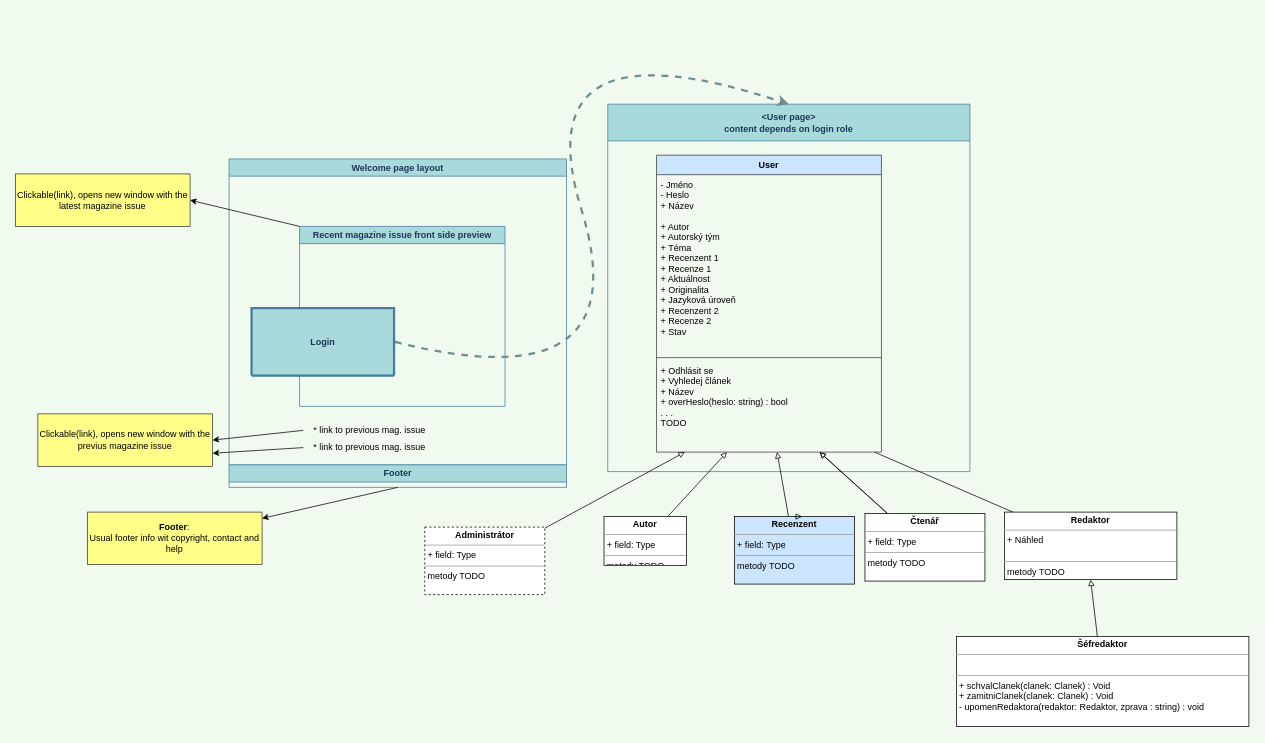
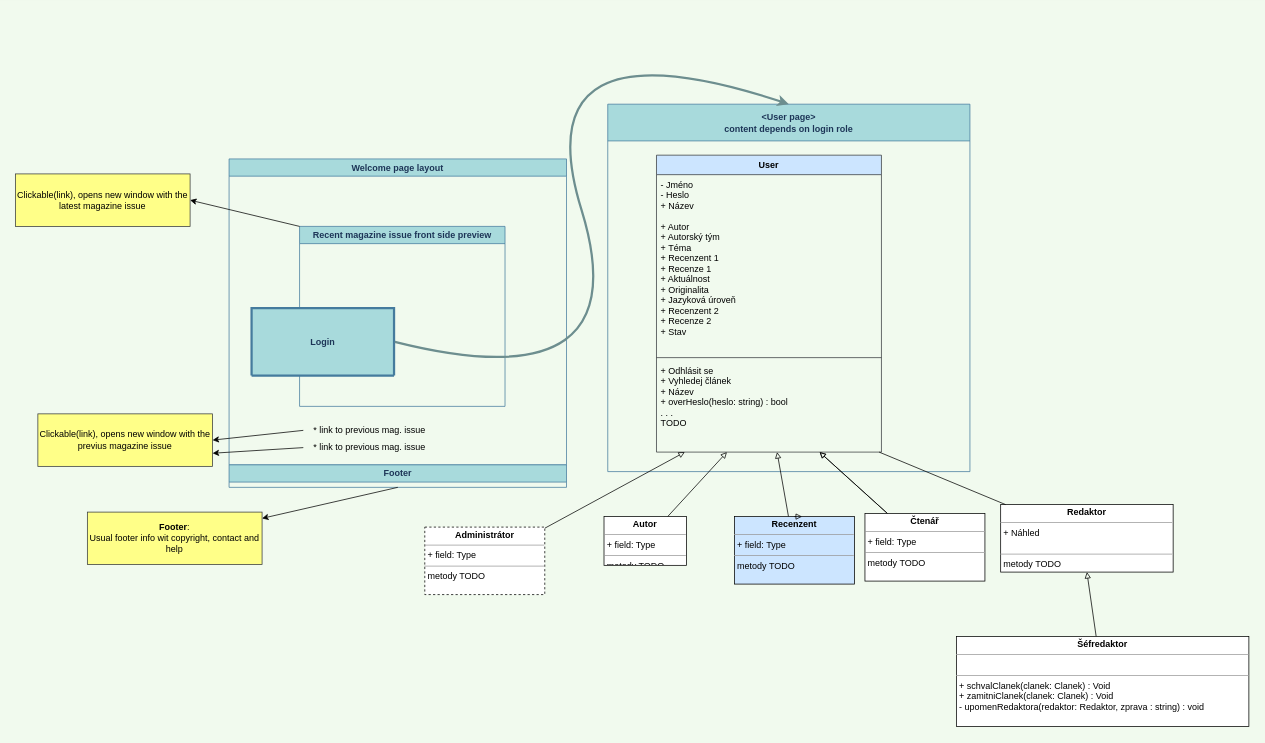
  <mxCell id="0" />
  <mxCell id="1" parent="0" />
  <mxCell id="2" value="Clickable(link), opens new window with the latest magazine issue" style="html=1;whiteSpace=wrap;container=1;recursiveResize=0;collapsible=0;fillColor=#ffff88;strokeColor=#36393d;" vertex="1" parent="1"><mxGeometry x="20" y="231" width="233" height="70" as="geometry" /></mxCell>
  <mxCell id="3" value="Welcome page layout" style="swimlane;whiteSpace=wrap;html=1;fillColor=#A8DADC;strokeColor=#457B9D;fontColor=#1D3557;" vertex="1" parent="1"><mxGeometry x="305" y="211" width="450" height="408" as="geometry" /></mxCell>
  <mxCell id="4" value="Recent magazine issue front side preview" style="swimlane;whiteSpace=wrap;html=1;fillColor=#A8DADC;strokeColor=#457B9D;fontColor=#1D3557;" vertex="1" parent="3"><mxGeometry x="94" y="90" width="274" height="240" as="geometry" /></mxCell>
  <mxCell id="5" value="Login" style="swimlane;whiteSpace=wrap;html=1;strokeColor=#457B9D;fontColor=#1D3557;fillColor=#A8DADC;fillStyle=auto;glass=0;shadow=0;rounded=0;perimeterSpacing=1;fillOpacity=100;startSize=90;strokeWidth=3;" vertex="1" parent="4"><mxGeometry x="-64" y="109" width="190" height="90" as="geometry" /></mxCell>
  <mxCell id="6" value="* link to previous mag. issue" style="text;html=1;strokeColor=none;fillColor=none;align=center;verticalAlign=middle;whiteSpace=wrap;rounded=0;" vertex="1" parent="3"><mxGeometry x="99" y="347" width="177" height="30" as="geometry" /></mxCell>
  <mxCell id="7" value="* link to previous mag. issue" style="text;html=1;strokeColor=none;fillColor=none;align=center;verticalAlign=middle;whiteSpace=wrap;rounded=0;" vertex="1" parent="3"><mxGeometry x="99" y="370" width="177" height="30" as="geometry" /></mxCell>
  <mxCell id="8" value="Footer" style="swimlane;whiteSpace=wrap;html=1;rounded=0;shadow=0;glass=0;fillStyle=auto;strokeColor=#457B9D;fontColor=#1D3557;fillColor=#A8DADC;" vertex="1" parent="1"><mxGeometry x="305" y="619" width="450" height="30" as="geometry" /></mxCell>
  <mxCell id="9" value="" style="endArrow=classic;html=1;rounded=0;exitX=0;exitY=0;exitDx=0;exitDy=0;entryX=1;entryY=0.5;entryDx=0;entryDy=0;" edge="1" parent="1" source="4" target="2"><mxGeometry width="50" height="50" relative="1" as="geometry"><mxPoint x="524" y="473" as="sourcePoint" /><mxPoint x="250" y="151" as="targetPoint" /></mxGeometry></mxCell>
  <mxCell id="10" value="Clickable(link), opens new window with the previus magazine issue" style="html=1;whiteSpace=wrap;container=1;recursiveResize=0;collapsible=0;fillColor=#ffff88;strokeColor=#36393d;" vertex="1" parent="1"><mxGeometry x="50" y="551" width="233" height="70" as="geometry" /></mxCell>
  <mxCell id="11" value="" style="endArrow=classic;html=1;rounded=0;exitX=0;exitY=0.5;exitDx=0;exitDy=0;entryX=1;entryY=0.5;entryDx=0;entryDy=0;" edge="1" parent="1" source="6" target="10"><mxGeometry width="50" height="50" relative="1" as="geometry"><mxPoint x="524" y="458" as="sourcePoint" /><mxPoint x="574" y="408" as="targetPoint" /></mxGeometry></mxCell>
  <mxCell id="12" value="" style="endArrow=classic;html=1;rounded=0;exitX=0;exitY=0.5;exitDx=0;exitDy=0;entryX=1;entryY=0.75;entryDx=0;entryDy=0;" edge="1" parent="1" source="7" target="10"><mxGeometry width="50" height="50" relative="1" as="geometry"><mxPoint x="453" y="622" as="sourcePoint" /><mxPoint x="332" y="635" as="targetPoint" /></mxGeometry></mxCell>
  <mxCell id="13" value="&lt;b&gt;Footer&lt;/b&gt;:&lt;br&gt;Usual footer info wit copyright, contact and help" style="html=1;whiteSpace=wrap;container=1;recursiveResize=0;collapsible=0;fillColor=#ffff88;strokeColor=#36393d;" vertex="1" parent="1"><mxGeometry x="116" y="682" width="233" height="70" as="geometry" /></mxCell>
  <mxCell id="14" value="" style="endArrow=classic;html=1;rounded=0;exitX=0.5;exitY=1;exitDx=0;exitDy=0;" edge="1" parent="1" source="8" target="13"><mxGeometry width="50" height="50" relative="1" as="geometry"><mxPoint x="524" y="458" as="sourcePoint" /><mxPoint x="574" y="408" as="targetPoint" /></mxGeometry></mxCell>
  <mxCell id="15" value="&amp;lt;User page&amp;gt;&lt;br&gt;content depends on login role" style="swimlane;whiteSpace=wrap;html=1;fillColor=#A8DADC;strokeColor=#457B9D;fontColor=#1D3557;startSize=49;" vertex="1" parent="1"><mxGeometry x="810" y="138" width="483" height="490" as="geometry" /></mxCell>
  <mxCell id="16" value="User" style="swimlane;fontStyle=1;align=center;verticalAlign=top;childLayout=stackLayout;horizontal=1;startSize=26;horizontalStack=0;resizeParent=1;resizeParentMax=0;resizeLast=0;collapsible=1;marginBottom=0;swimlaneLine=1;fillColor=#cce5ff;strokeColor=#36393d;" vertex="1" parent="15"><mxGeometry x="65" y="68" width="300" height="396" as="geometry" /></mxCell>
  <mxCell id="17" value="- Jméno&#10;- Heslo&#10;+ Název&#10;&#10;+ Autor&#10;+ Autorský tým&#10;+ Téma&#10;+ Recenzent 1&#10;+ Recenze 1&#10;+ Aktuálnost&#10;+ Originalita&#10;+ Jazyková úroveň&#10;+ Recenzent 2&#10;+ Recenze 2&#10;+ Stav&#10;&#10;&#10;&#10;" style="text;strokeColor=none;fillColor=none;align=left;verticalAlign=top;spacingLeft=4;spacingRight=4;overflow=hidden;rotatable=0;points=[[0,0.5],[1,0.5]];portConstraint=eastwest;" vertex="1" parent="16"><mxGeometry y="26" width="300" height="240" as="geometry" /></mxCell>
  <mxCell id="18" value="" style="line;strokeWidth=1;fillColor=none;align=left;verticalAlign=middle;spacingTop=-1;spacingLeft=3;spacingRight=3;rotatable=0;labelPosition=right;points=[];portConstraint=eastwest;strokeColor=inherit;" vertex="1" parent="16"><mxGeometry y="266" width="300" height="8" as="geometry" /></mxCell>
  <mxCell id="19" value="+ Odhlásit se&#10;+ Vyhledej článek&#10;+ Název &#10;+ overHeslo(heslo: string) : bool&#10;. . .&#10;TODO" style="text;strokeColor=none;fillColor=none;align=left;verticalAlign=top;spacingLeft=4;spacingRight=4;overflow=hidden;rotatable=0;points=[[0,0.5],[1,0.5]];portConstraint=eastwest;" vertex="1" parent="16"><mxGeometry y="274" width="300" height="122" as="geometry" /></mxCell>
- <mxCell id="20" value="" style="curved=1;endArrow=classic;html=1;rounded=0;entryX=0.5;entryY=0;entryDx=0;entryDy=0;exitX=1;exitY=0.5;exitDx=0;exitDy=0;strokeWidth=3;strokeColor=#6D8E8F;dashed=1;" edge="1" parent="1" source="5" target="15"><mxGeometry width="50" height="50" relative="1" as="geometry"><mxPoint x="815" y="452" as="sourcePoint" /><mxPoint x="865" y="402" as="targetPoint" /><Array as="points"><mxPoint x="855" y="538" /><mxPoint x="695" y="20" /></Array></mxGeometry></mxCell>
+ <mxCell id="20" value="" style="curved=1;endArrow=classic;html=1;rounded=0;entryX=0.5;entryY=0;entryDx=0;entryDy=0;exitX=1;exitY=0.5;exitDx=0;exitDy=0;strokeWidth=3;strokeColor=#6D8E8F;" edge="1" parent="1" source="5" target="15"><mxGeometry width="50" height="50" relative="1" as="geometry"><mxPoint x="815" y="452" as="sourcePoint" /><mxPoint x="865" y="402" as="targetPoint" /><Array as="points"><mxPoint x="855" y="538" /><mxPoint x="695" y="20" /></Array></mxGeometry></mxCell>
  <mxCell id="21" style="edgeStyle=none;rounded=0;jumpSize=6;orthogonalLoop=1;jettySize=auto;html=1;shadow=0;strokeWidth=1;startArrow=none;startFill=0;endArrow=block;endFill=0;endSize=6;" edge="1" parent="1" source="33" target="19"><mxGeometry relative="1" as="geometry" /></mxCell>
- <mxCell id="22" value="&lt;p style=&quot;margin:0px;margin-top:4px;text-align:center;&quot;&gt;&lt;b&gt;Redaktor&lt;/b&gt;&lt;/p&gt;&lt;hr size=&quot;1&quot;&gt;&lt;p style=&quot;margin:0px;margin-left:4px;&quot;&gt;+ Náhled&lt;br&gt;&lt;/p&gt;&lt;p style=&quot;margin:0px;margin-left:4px;&quot;&gt;&lt;br&gt;&lt;/p&gt;&lt;hr size=&quot;1&quot;&gt;&lt;p style=&quot;margin:0px;margin-left:4px;&quot;&gt;metody TODO&lt;/p&gt;" style="verticalAlign=top;align=left;overflow=fill;fontSize=12;fontFamily=Helvetica;html=1;" vertex="1" parent="1"><mxGeometry x="1339" y="682" width="230" height="90" as="geometry" /></mxCell>
+ <mxCell id="22" value="&lt;p style=&quot;margin:0px;margin-top:4px;text-align:center;&quot;&gt;&lt;b&gt;Redaktor&lt;/b&gt;&lt;/p&gt;&lt;hr size=&quot;1&quot;&gt;&lt;p style=&quot;margin:0px;margin-left:4px;&quot;&gt;+ Náhled&lt;br&gt;&lt;/p&gt;&lt;p style=&quot;margin:0px;margin-left:4px;&quot;&gt;&lt;br&gt;&lt;/p&gt;&lt;hr size=&quot;1&quot;&gt;&lt;p style=&quot;margin:0px;margin-left:4px;&quot;&gt;metody TODO&lt;/p&gt;" style="verticalAlign=top;align=left;overflow=fill;fontSize=12;fontFamily=Helvetica;html=1;" vertex="1" parent="1"><mxGeometry x="1334" y="672" width="230" height="90" as="geometry" /></mxCell>
  <mxCell id="23" style="edgeStyle=none;rounded=0;jumpSize=6;orthogonalLoop=1;jettySize=auto;html=1;shadow=0;strokeWidth=1;startArrow=none;startFill=0;endArrow=block;endFill=0;endSize=6;entryX=0.5;entryY=1;entryDx=0;entryDy=0;" edge="1" parent="1" source="24" target="22"><mxGeometry relative="1" as="geometry"><mxPoint x="1181" y="1073" as="targetPoint" /></mxGeometry></mxCell>
  <mxCell id="24" value="&lt;p style=&quot;margin:0px;margin-top:4px;text-align:center;&quot;&gt;&lt;b&gt;Šéfredaktor&lt;/b&gt;&lt;/p&gt;&lt;hr size=&quot;1&quot;&gt;&lt;p style=&quot;margin:0px;margin-left:4px;&quot;&gt;&lt;br&gt;&lt;/p&gt;&lt;hr size=&quot;1&quot;&gt;&lt;p style=&quot;margin:0px;margin-left:4px;&quot;&gt;+ schvalClanek(clanek: Clanek) : Void&lt;br&gt;&lt;/p&gt;&lt;p style=&quot;margin:0px;margin-left:4px;&quot;&gt;+ zamitniClanek(clanek: Clanek) : Void&lt;br&gt;&lt;/p&gt;&lt;p style=&quot;margin:0px;margin-left:4px;&quot;&gt;- upomenRedaktora(redaktor: Redaktor, zprava : string) : void&lt;/p&gt;" style="verticalAlign=top;align=left;overflow=fill;fontSize=12;fontFamily=Helvetica;html=1;" vertex="1" parent="1"><mxGeometry x="1275" y="848" width="390" height="120" as="geometry" /></mxCell>
  <mxCell id="25" style="edgeStyle=none;rounded=0;jumpSize=6;orthogonalLoop=1;jettySize=auto;html=1;shadow=0;strokeWidth=1;startArrow=none;startFill=0;endArrow=block;endFill=0;endSize=6;" edge="1" parent="1" source="33" target="19"><mxGeometry relative="1" as="geometry" /></mxCell>
  <mxCell id="26" style="edgeStyle=none;rounded=0;jumpSize=6;orthogonalLoop=1;jettySize=auto;html=1;shadow=0;strokeWidth=1;startArrow=none;startFill=0;endArrow=block;endFill=0;endSize=6;" edge="1" parent="1" source="27" target="19"><mxGeometry relative="1" as="geometry" /></mxCell>
  <mxCell id="27" value="&lt;p style=&quot;margin:0px;margin-top:4px;text-align:center;&quot;&gt;&lt;b&gt;Recenzent&lt;/b&gt;&lt;/p&gt;&lt;hr size=&quot;1&quot;&gt;&lt;p style=&quot;margin:0px;margin-left:4px;&quot;&gt;+ field: Type&lt;/p&gt;&lt;hr size=&quot;1&quot;&gt;&lt;p style=&quot;margin:0px;margin-left:4px;&quot;&gt;metody TODO&lt;br&gt;&lt;/p&gt;" style="verticalAlign=top;align=left;overflow=fill;fontSize=12;fontFamily=Helvetica;html=1;fillColor=#cce5ff;" vertex="1" parent="1"><mxGeometry x="979" y="688" width="160" height="90" as="geometry" /></mxCell>
  <mxCell id="28" style="edgeStyle=none;rounded=0;jumpSize=6;orthogonalLoop=1;jettySize=auto;html=1;shadow=0;strokeWidth=1;startArrow=none;startFill=0;endArrow=block;endFill=0;endSize=6;" edge="1" parent="1" source="29" target="19"><mxGeometry relative="1" as="geometry" /></mxCell>
  <mxCell id="29" value="&lt;p style=&quot;margin:0px;margin-top:4px;text-align:center;&quot;&gt;&lt;b&gt;Autor&lt;/b&gt;&lt;/p&gt;&lt;hr size=&quot;1&quot;&gt;&lt;p style=&quot;margin:0px;margin-left:4px;&quot;&gt;+ field: Type&lt;/p&gt;&lt;hr size=&quot;1&quot;&gt;&lt;p style=&quot;margin:0px;margin-left:4px;&quot;&gt;metody TODO&lt;br&gt;&lt;/p&gt;" style="verticalAlign=top;align=left;overflow=fill;fontSize=12;fontFamily=Helvetica;html=1;" vertex="1" parent="1"><mxGeometry x="805" y="688" width="110" height="65" as="geometry" /></mxCell>
  <mxCell id="30" style="rounded=0;jumpSize=6;orthogonalLoop=1;jettySize=auto;html=1;shadow=0;strokeWidth=1;startArrow=none;startFill=0;endArrow=block;endFill=0;endSize=6;" edge="1" parent="1" source="31" target="19"><mxGeometry relative="1" as="geometry" /></mxCell>
  <mxCell id="31" value="&lt;p style=&quot;margin:0px;margin-top:4px;text-align:center;&quot;&gt;&lt;b&gt;Administrátor&lt;/b&gt;&lt;/p&gt;&lt;hr size=&quot;1&quot;&gt;&lt;p style=&quot;margin:0px;margin-left:4px;&quot;&gt;+ field: Type&lt;/p&gt;&lt;hr size=&quot;1&quot;&gt;&lt;p style=&quot;margin:0px;margin-left:4px;&quot;&gt;metody TODO&lt;br&gt;&lt;/p&gt;" style="verticalAlign=top;align=left;overflow=fill;fontSize=12;fontFamily=Helvetica;html=1;dashed=1;" vertex="1" parent="1"><mxGeometry x="566" y="702" width="160" height="90" as="geometry" /></mxCell>
  <mxCell id="32" style="edgeStyle=none;rounded=0;jumpSize=6;orthogonalLoop=1;jettySize=auto;html=1;exitX=0.5;exitY=0;exitDx=0;exitDy=0;entryX=0.563;entryY=0;entryDx=0;entryDy=0;entryPerimeter=0;shadow=0;strokeWidth=1;startArrow=none;startFill=0;endArrow=block;endFill=0;endSize=6;" edge="1" parent="1" source="27" target="27"><mxGeometry relative="1" as="geometry" /></mxCell>
  <mxCell id="33" value="&lt;p style=&quot;margin:0px;margin-top:4px;text-align:center;&quot;&gt;&lt;b&gt;Čtenář&lt;/b&gt;&lt;/p&gt;&lt;hr size=&quot;1&quot;&gt;&lt;p style=&quot;margin:0px;margin-left:4px;&quot;&gt;+ field: Type&lt;/p&gt;&lt;hr size=&quot;1&quot;&gt;&lt;p style=&quot;margin:0px;margin-left:4px;&quot;&gt;metody TODO&lt;br&gt;&lt;/p&gt;" style="verticalAlign=top;align=left;overflow=fill;fontSize=12;fontFamily=Helvetica;html=1;" vertex="1" parent="1"><mxGeometry x="1153" y="684" width="160" height="90" as="geometry" /></mxCell>
  <mxCell id="34" value="" style="edgeStyle=none;rounded=0;jumpSize=6;orthogonalLoop=1;jettySize=auto;html=1;shadow=0;strokeWidth=1;startArrow=none;startFill=0;endArrow=none;endFill=0;endSize=6;" edge="1" parent="1" source="22" target="19"><mxGeometry relative="1" as="geometry"><mxPoint x="1445.682" y="983" as="sourcePoint" /><mxPoint x="1072.876" y="508" as="targetPoint" /></mxGeometry></mxCell>
